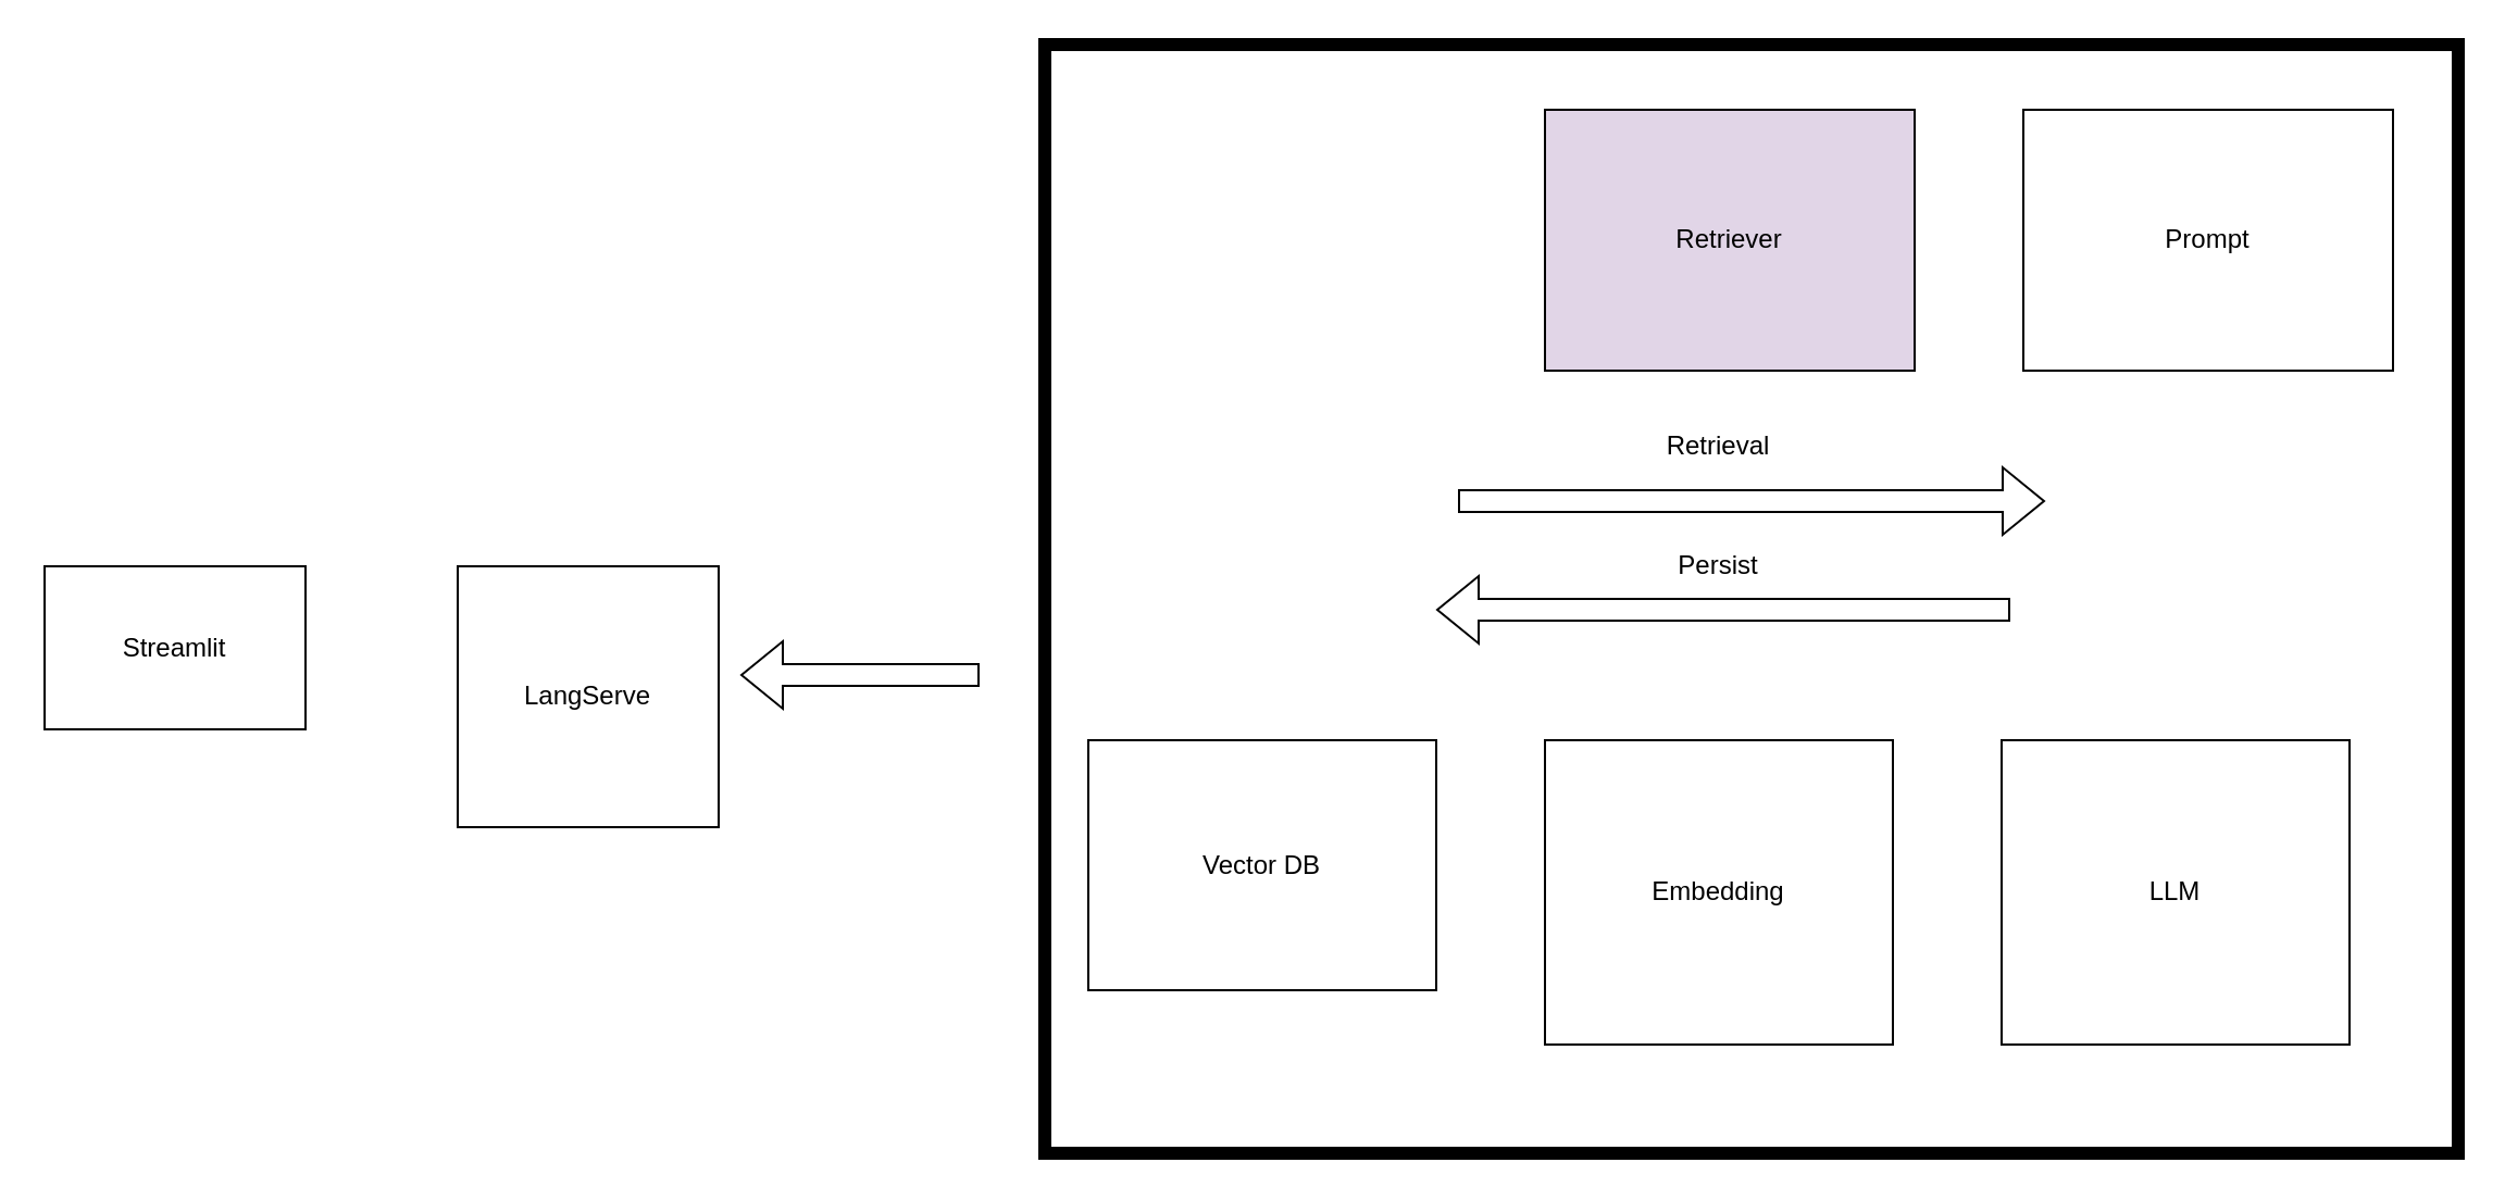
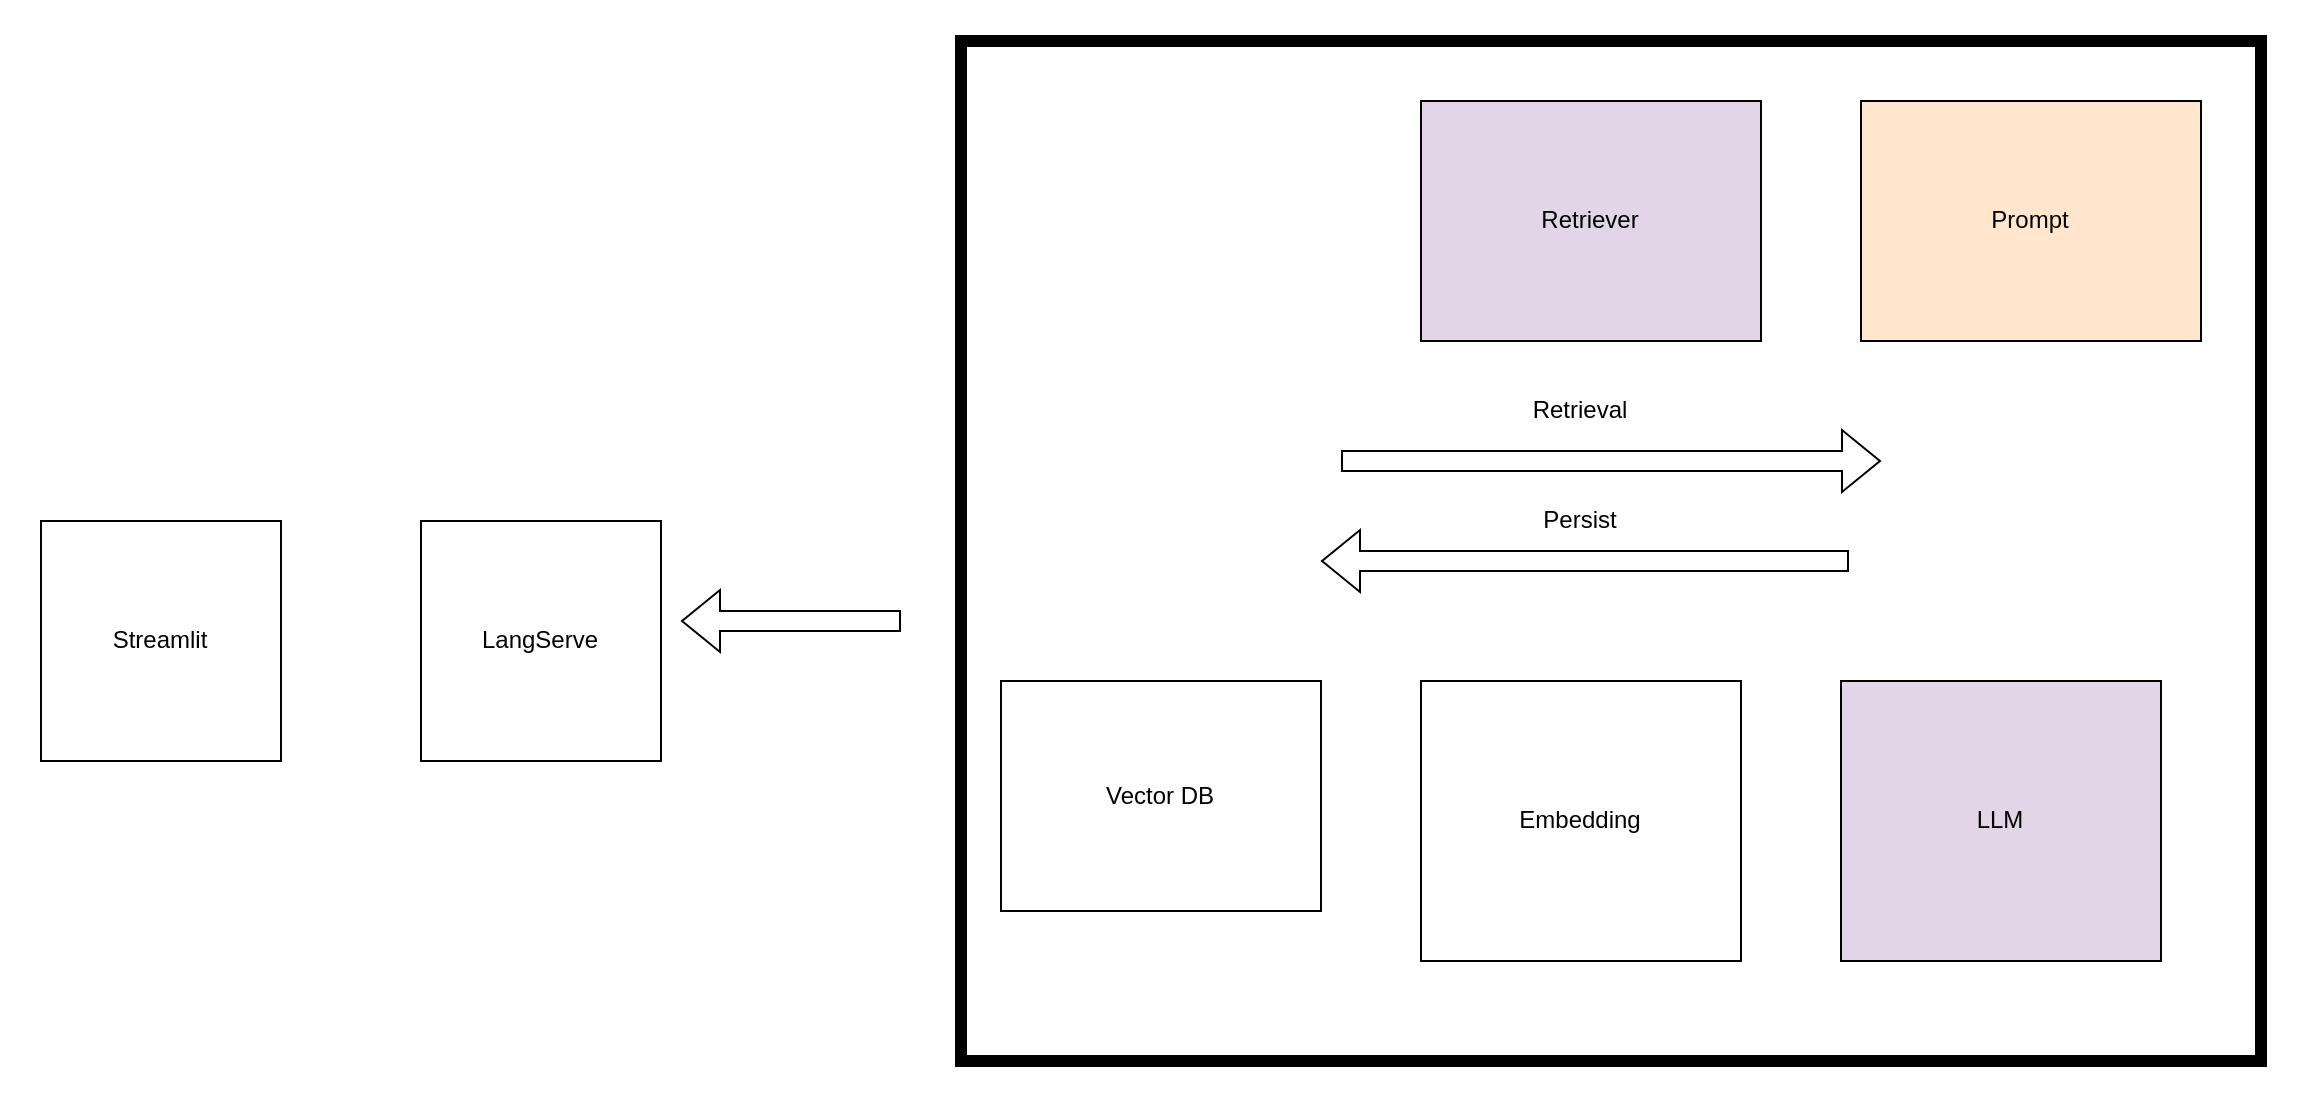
  <mxCell id="0" />
  <mxCell id="1" parent="0" />
  <mxCell id="2" value="Vector DB" style="rounded=0;whiteSpace=wrap;html=1;" vertex="1" parent="1"><mxGeometry x="500" y="340" width="160" height="115" as="geometry" /></mxCell>
- <mxCell id="3" value="LLM" style="rounded=0;whiteSpace=wrap;html=1;" vertex="1" parent="1"><mxGeometry x="920" y="340" width="160" height="140" as="geometry" /></mxCell>
+ <mxCell id="3" value="LLM" style="rounded=0;whiteSpace=wrap;html=1;fillColor=#e1d5e7;" vertex="1" parent="1"><mxGeometry x="920" y="340" width="160" height="140" as="geometry" /></mxCell>
  <mxCell id="4" value="Embedding" style="rounded=0;whiteSpace=wrap;html=1;" vertex="1" parent="1"><mxGeometry x="710" y="340" width="160" height="140" as="geometry" /></mxCell>
  <mxCell id="5" value="" style="shape=flexArrow;endArrow=classic;html=1;rounded=0;" edge="1" parent="1"><mxGeometry width="50" height="50" relative="1" as="geometry"><mxPoint x="924" y="280" as="sourcePoint" /><mxPoint x="660" y="280" as="targetPoint" /></mxGeometry></mxCell>
  <mxCell id="6" value="" style="shape=flexArrow;endArrow=classic;html=1;rounded=0;" edge="1" parent="1"><mxGeometry width="50" height="50" relative="1" as="geometry"><mxPoint x="670" y="230" as="sourcePoint" /><mxPoint x="940" y="230" as="targetPoint" /></mxGeometry></mxCell>
  <mxCell id="7" value="Persist" style="text;html=1;align=center;verticalAlign=middle;whiteSpace=wrap;rounded=0;" vertex="1" parent="1"><mxGeometry x="760" y="245" width="60" height="30" as="geometry" /></mxCell>
  <mxCell id="8" value="Retrieval" style="text;html=1;align=center;verticalAlign=middle;whiteSpace=wrap;rounded=0;" vertex="1" parent="1"><mxGeometry x="737" y="190" width="106" height="30" as="geometry" /></mxCell>
- <mxCell id="9" value="Prompt" style="rounded=0;whiteSpace=wrap;html=1;" vertex="1" parent="1"><mxGeometry x="930" y="50" width="170" height="120" as="geometry" /></mxCell>
+ <mxCell id="9" value="Prompt" style="rounded=0;whiteSpace=wrap;html=1;fillColor=#ffe6cc;" vertex="1" parent="1"><mxGeometry x="930" y="50" width="170" height="120" as="geometry" /></mxCell>
  <mxCell id="10" value="Retriever" style="rounded=0;whiteSpace=wrap;html=1;fillColor=#e1d5e7;" vertex="1" parent="1"><mxGeometry x="710" y="50" width="170" height="120" as="geometry" /></mxCell>
  <mxCell id="11" value="LangServe" style="rounded=0;whiteSpace=wrap;html=1;" vertex="1" parent="1"><mxGeometry x="210" y="260" width="120" height="120" as="geometry" /></mxCell>
- <mxCell id="12" value="Streamlit" style="rounded=0;whiteSpace=wrap;html=1;" vertex="1" parent="1"><mxGeometry x="20" y="260" width="120" height="75" as="geometry" /></mxCell>
+ <mxCell id="12" value="Streamlit" style="rounded=0;whiteSpace=wrap;html=1;" vertex="1" parent="1"><mxGeometry x="20" y="260" width="120" height="120" as="geometry" /></mxCell>
  <mxCell id="13" value="" style="rounded=0;whiteSpace=wrap;html=1;fillColor=none;strokeWidth=6;" vertex="1" parent="1"><mxGeometry x="480" y="20" width="650" height="510" as="geometry" /></mxCell>
  <mxCell id="14" value="" style="shape=flexArrow;endArrow=classic;html=1;rounded=0;" edge="1" parent="1"><mxGeometry width="50" height="50" relative="1" as="geometry"><mxPoint x="450" y="310" as="sourcePoint" /><mxPoint x="340" y="310" as="targetPoint" /></mxGeometry></mxCell>
